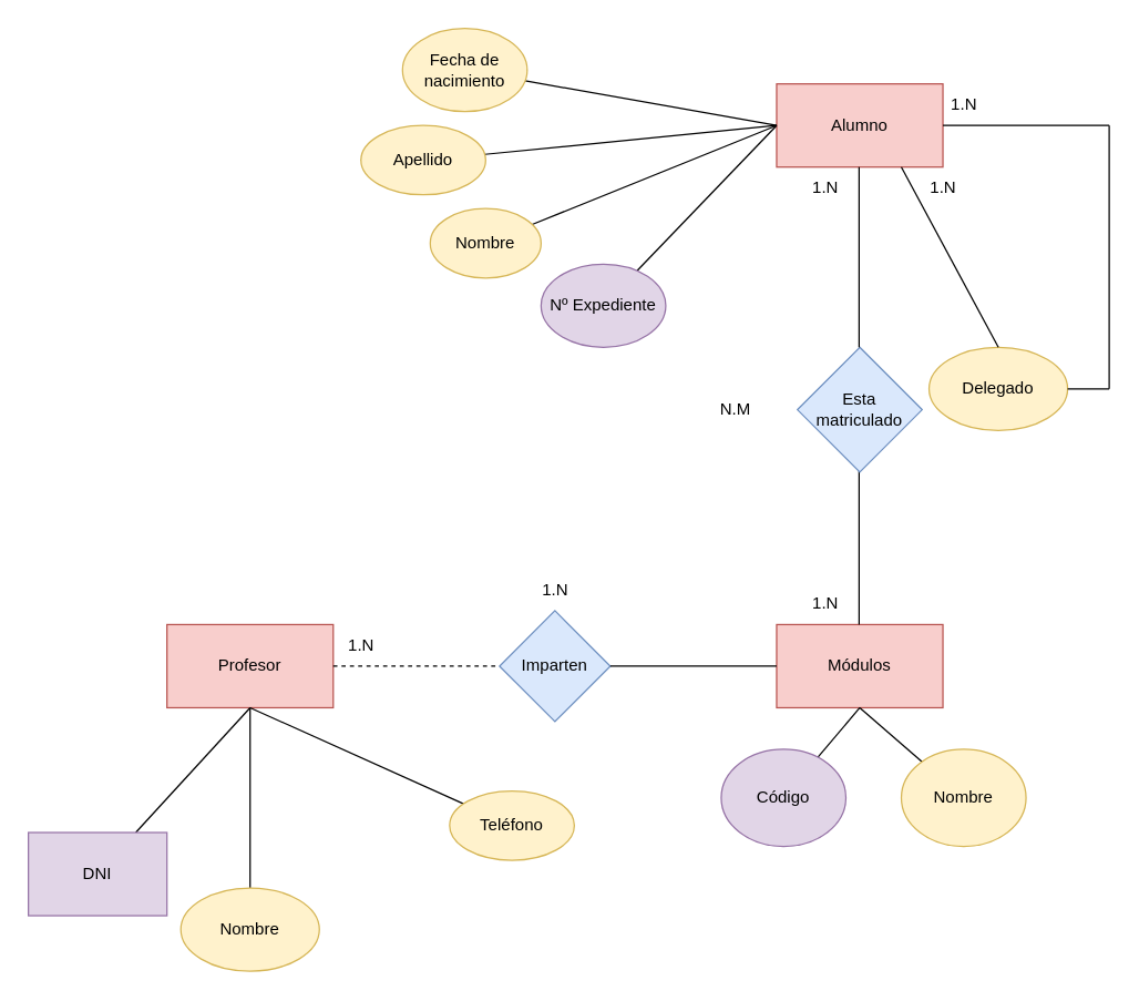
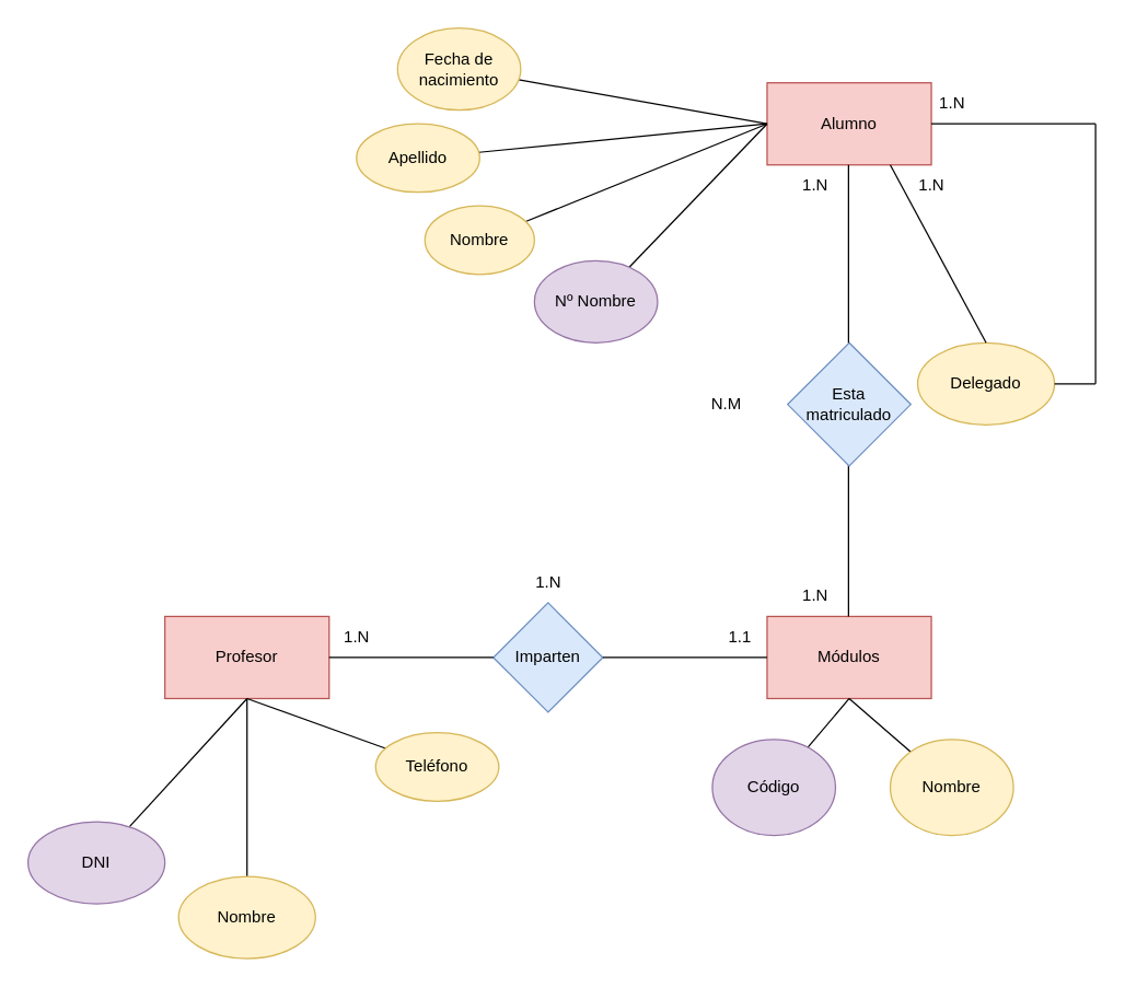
  <mxCell id="0" />
  <mxCell id="1" parent="0" />
  <mxCell id="2" value="Profesor" style="rounded=0;whiteSpace=wrap;html=1;fillColor=#f8cecc;strokeColor=#b85450;" vertex="1" parent="1"><mxGeometry x="120" y="450" width="120" height="60" as="geometry" /></mxCell>
  <mxCell id="3" value="Imparten" style="rhombus;whiteSpace=wrap;html=1;fillColor=#dae8fc;strokeColor=#6c8ebf;" vertex="1" parent="1"><mxGeometry x="360" y="440" width="80" height="80" as="geometry" /></mxCell>
  <mxCell id="4" value="Módulos" style="rounded=0;whiteSpace=wrap;html=1;fillColor=#f8cecc;strokeColor=#b85450;" vertex="1" parent="1"><mxGeometry x="560" y="450" width="120" height="60" as="geometry" /></mxCell>
- <mxCell id="5" value="" style="endArrow=none;html=1;rounded=0;exitX=1;exitY=0.5;exitDx=0;exitDy=0;entryX=0;entryY=0.5;entryDx=0;entryDy=0;dashed=1;" edge="1" parent="1" source="2" target="3"><mxGeometry width="50" height="50" relative="1" as="geometry"><mxPoint x="280" y="360" as="sourcePoint" /><mxPoint x="330" y="310" as="targetPoint" /></mxGeometry></mxCell>
+ <mxCell id="5" value="" style="endArrow=none;html=1;rounded=0;exitX=1;exitY=0.5;exitDx=0;exitDy=0;entryX=0;entryY=0.5;entryDx=0;entryDy=0;" edge="1" parent="1" source="2" target="3"><mxGeometry width="50" height="50" relative="1" as="geometry"><mxPoint x="280" y="360" as="sourcePoint" /><mxPoint x="330" y="310" as="targetPoint" /></mxGeometry></mxCell>
  <mxCell id="6" value="" style="endArrow=none;html=1;rounded=0;exitX=1;exitY=0.5;exitDx=0;exitDy=0;entryX=0;entryY=0.5;entryDx=0;entryDy=0;" edge="1" parent="1" source="3" target="4"><mxGeometry width="50" height="50" relative="1" as="geometry"><mxPoint x="480" y="370" as="sourcePoint" /><mxPoint x="530" y="320" as="targetPoint" /></mxGeometry></mxCell>
  <mxCell id="7" value="Alumno" style="rounded=0;whiteSpace=wrap;html=1;fillColor=#f8cecc;strokeColor=#b85450;" vertex="1" parent="1"><mxGeometry x="560" y="60" width="120" height="60" as="geometry" /></mxCell>
  <mxCell id="8" value="" style="endArrow=none;html=1;rounded=0;" edge="1" parent="1"><mxGeometry width="50" height="50" relative="1" as="geometry"><mxPoint x="619.5" y="450" as="sourcePoint" /><mxPoint x="619.5" y="320" as="targetPoint" /></mxGeometry></mxCell>
  <mxCell id="9" value="Esta matriculado" style="rhombus;whiteSpace=wrap;html=1;fillColor=#dae8fc;strokeColor=#6c8ebf;" vertex="1" parent="1"><mxGeometry x="575" y="250" width="90" height="90" as="geometry" /></mxCell>
  <mxCell id="10" value="" style="endArrow=none;html=1;rounded=0;" edge="1" parent="1"><mxGeometry width="50" height="50" relative="1" as="geometry"><mxPoint x="619.5" y="250" as="sourcePoint" /><mxPoint x="619.5" y="120" as="targetPoint" /></mxGeometry></mxCell>
  <mxCell id="11" value="" style="endArrow=none;html=1;rounded=0;" edge="1" parent="1" source="15"><mxGeometry width="50" height="50" relative="1" as="geometry"><mxPoint x="360" y="130" as="sourcePoint" /><mxPoint x="560" y="90" as="targetPoint" /></mxGeometry></mxCell>
  <mxCell id="12" value="" style="endArrow=none;html=1;rounded=0;" edge="1" parent="1" source="20"><mxGeometry width="50" height="50" relative="1" as="geometry"><mxPoint x="360" y="50" as="sourcePoint" /><mxPoint x="560" y="90" as="targetPoint" /></mxGeometry></mxCell>
  <mxCell id="13" value="" style="endArrow=none;html=1;rounded=0;entryX=0;entryY=0.5;entryDx=0;entryDy=0;" edge="1" parent="1" source="18" target="7"><mxGeometry width="50" height="50" relative="1" as="geometry"><mxPoint x="320" y="110" as="sourcePoint" /><mxPoint x="320" y="100" as="targetPoint" /></mxGeometry></mxCell>
  <mxCell id="14" value="" style="endArrow=none;html=1;rounded=0;" edge="1" parent="1" source="16"><mxGeometry width="50" height="50" relative="1" as="geometry"><mxPoint x="160" y="110" as="sourcePoint" /><mxPoint x="560" y="90" as="targetPoint" /></mxGeometry></mxCell>
- <mxCell id="15" value="Nº Expediente" style="ellipse;whiteSpace=wrap;html=1;fillColor=#e1d5e7;strokeColor=#9673a6;" vertex="1" parent="1"><mxGeometry x="390" y="190" width="90" height="60" as="geometry" /></mxCell>
+ <mxCell id="15" value="Nº Nombre" style="ellipse;whiteSpace=wrap;html=1;fillColor=#e1d5e7;strokeColor=#9673a6;" vertex="1" parent="1"><mxGeometry x="390" y="190" width="90" height="60" as="geometry" /></mxCell>
  <mxCell id="16" value="Nombre" style="ellipse;whiteSpace=wrap;html=1;fillColor=#fff2cc;strokeColor=#d6b656;" vertex="1" parent="1"><mxGeometry x="310" y="150" width="80" height="50" as="geometry" /></mxCell>
  <mxCell id="17" value="" style="endArrow=none;html=1;rounded=0;entryX=0;entryY=0.5;entryDx=0;entryDy=0;" edge="1" parent="1" target="18"><mxGeometry width="50" height="50" relative="1" as="geometry"><mxPoint x="320" y="110" as="sourcePoint" /><mxPoint x="560" y="90" as="targetPoint" /></mxGeometry></mxCell>
  <mxCell id="18" value="Apellido" style="ellipse;whiteSpace=wrap;html=1;fillColor=#fff2cc;strokeColor=#d6b656;" vertex="1" parent="1"><mxGeometry x="260" y="90" width="90" height="50" as="geometry" /></mxCell>
  <mxCell id="19" value="" style="endArrow=none;html=1;rounded=0;" edge="1" parent="1" target="20"><mxGeometry width="50" height="50" relative="1" as="geometry"><mxPoint x="360" y="50" as="sourcePoint" /><mxPoint x="560" y="90" as="targetPoint" /></mxGeometry></mxCell>
  <mxCell id="20" value="Fecha de nacimiento" style="ellipse;whiteSpace=wrap;html=1;fillColor=#fff2cc;strokeColor=#d6b656;" vertex="1" parent="1"><mxGeometry x="290" y="20" width="90" height="60" as="geometry" /></mxCell>
  <mxCell id="21" value="" style="endArrow=none;html=1;rounded=0;" edge="1" parent="1" source="24"><mxGeometry width="50" height="50" relative="1" as="geometry"><mxPoint x="40" y="610" as="sourcePoint" /><mxPoint x="180" y="510" as="targetPoint" /></mxGeometry></mxCell>
  <mxCell id="22" value="" style="endArrow=none;html=1;rounded=0;" edge="1" parent="1" source="26"><mxGeometry width="50" height="50" relative="1" as="geometry"><mxPoint x="130" y="650" as="sourcePoint" /><mxPoint x="180" y="510" as="targetPoint" /></mxGeometry></mxCell>
  <mxCell id="23" value="" style="endArrow=none;html=1;rounded=0;" edge="1" parent="1" source="25"><mxGeometry width="50" height="50" relative="1" as="geometry"><mxPoint x="320" y="610" as="sourcePoint" /><mxPoint x="180" y="510" as="targetPoint" /></mxGeometry></mxCell>
- <mxCell id="24" value="DNI" style="whiteSpace=wrap;html=1;fillColor=#e1d5e7;strokeColor=#9673a6;rounded=0;" vertex="1" parent="1"><mxGeometry x="20" y="600" width="100" height="60" as="geometry" /></mxCell>
- <mxCell id="25" value="Teléfono" style="ellipse;whiteSpace=wrap;html=1;fillColor=#fff2cc;strokeColor=#d6b656;" vertex="1" parent="1"><mxGeometry x="324" y="570" width="90" height="50" as="geometry" /></mxCell>
+ <mxCell id="24" value="DNI" style="ellipse;whiteSpace=wrap;html=1;fillColor=#e1d5e7;strokeColor=#9673a6;" vertex="1" parent="1"><mxGeometry x="20" y="600" width="100" height="60" as="geometry" /></mxCell>
+ <mxCell id="25" value="Teléfono" style="ellipse;whiteSpace=wrap;html=1;fillColor=#fff2cc;strokeColor=#d6b656;" vertex="1" parent="1"><mxGeometry x="274" y="535" width="90" height="50" as="geometry" /></mxCell>
  <mxCell id="26" value="Nombre" style="ellipse;whiteSpace=wrap;html=1;fillColor=#fff2cc;strokeColor=#d6b656;" vertex="1" parent="1"><mxGeometry x="130" y="640" width="100" height="60" as="geometry" /></mxCell>
  <mxCell id="27" value="" style="endArrow=none;html=1;rounded=0;" edge="1" parent="1" source="28"><mxGeometry width="50" height="50" relative="1" as="geometry"><mxPoint x="665" y="294.5" as="sourcePoint" /><mxPoint x="720" y="295" as="targetPoint" /></mxGeometry></mxCell>
  <mxCell id="28" value="Delegado" style="ellipse;whiteSpace=wrap;html=1;fillColor=#fff2cc;strokeColor=#d6b656;" vertex="1" parent="1"><mxGeometry x="670" y="250" width="100" height="60" as="geometry" /></mxCell>
  <mxCell id="29" value="1.N" style="text;html=1;align=center;verticalAlign=middle;resizable=0;points=[];autosize=1;strokeColor=none;fillColor=none;" vertex="1" parent="1"><mxGeometry x="575" y="420" width="40" height="30" as="geometry" /></mxCell>
  <mxCell id="30" value="1.N" style="text;html=1;align=center;verticalAlign=middle;resizable=0;points=[];autosize=1;strokeColor=none;fillColor=none;" vertex="1" parent="1"><mxGeometry x="380" y="410" width="40" height="30" as="geometry" /></mxCell>
  <mxCell id="31" value="1.N" style="text;html=1;align=center;verticalAlign=middle;resizable=0;points=[];autosize=1;strokeColor=none;fillColor=none;" vertex="1" parent="1"><mxGeometry x="575" y="120" width="40" height="30" as="geometry" /></mxCell>
+ <mxCell id="32" value="1.1" style="text;html=1;align=center;verticalAlign=middle;resizable=0;points=[];autosize=1;strokeColor=none;fillColor=none;" vertex="1" parent="1"><mxGeometry x="520" y="450" width="40" height="30" as="geometry" /></mxCell>
  <mxCell id="33" value="1.N" style="text;html=1;align=center;verticalAlign=middle;resizable=0;points=[];autosize=1;strokeColor=none;fillColor=none;" vertex="1" parent="1"><mxGeometry x="240" y="450" width="40" height="30" as="geometry" /></mxCell>
  <mxCell id="34" value="&lt;div&gt;N.M&lt;/div&gt;" style="text;html=1;align=center;verticalAlign=middle;resizable=0;points=[];autosize=1;strokeColor=none;fillColor=none;" vertex="1" parent="1"><mxGeometry x="505" y="280" width="50" height="30" as="geometry" /></mxCell>
  <mxCell id="35" value="" style="endArrow=none;html=1;rounded=0;" edge="1" parent="1" source="40"><mxGeometry width="50" height="50" relative="1" as="geometry"><mxPoint x="560" y="570" as="sourcePoint" /><mxPoint x="620" y="510" as="targetPoint" /></mxGeometry></mxCell>
  <mxCell id="36" value="" style="endArrow=none;html=1;rounded=0;" edge="1" parent="1" source="38"><mxGeometry width="50" height="50" relative="1" as="geometry"><mxPoint x="680" y="570" as="sourcePoint" /><mxPoint x="620" y="510" as="targetPoint" /></mxGeometry></mxCell>
  <mxCell id="37" value="" style="endArrow=none;html=1;rounded=0;" edge="1" parent="1" target="38"><mxGeometry width="50" height="50" relative="1" as="geometry"><mxPoint x="680" y="570" as="sourcePoint" /><mxPoint x="620" y="510" as="targetPoint" /></mxGeometry></mxCell>
  <mxCell id="38" value="Nombre" style="ellipse;whiteSpace=wrap;html=1;fillColor=#fff2cc;strokeColor=#d6b656;" vertex="1" parent="1"><mxGeometry x="650" y="540" width="90" height="70" as="geometry" /></mxCell>
  <mxCell id="39" value="" style="endArrow=none;html=1;rounded=0;" edge="1" parent="1" target="40"><mxGeometry width="50" height="50" relative="1" as="geometry"><mxPoint x="560" y="570" as="sourcePoint" /><mxPoint x="620" y="510" as="targetPoint" /></mxGeometry></mxCell>
  <mxCell id="40" value="Código" style="ellipse;whiteSpace=wrap;html=1;fillColor=#e1d5e7;strokeColor=#9673a6;" vertex="1" parent="1"><mxGeometry x="520" y="540" width="90" height="70" as="geometry" /></mxCell>
  <mxCell id="41" value="" style="endArrow=none;html=1;rounded=0;" edge="1" parent="1"><mxGeometry width="50" height="50" relative="1" as="geometry"><mxPoint x="770" y="280" as="sourcePoint" /><mxPoint x="800" y="280" as="targetPoint" /></mxGeometry></mxCell>
  <mxCell id="42" value="" style="endArrow=none;html=1;rounded=0;" edge="1" parent="1"><mxGeometry width="50" height="50" relative="1" as="geometry"><mxPoint x="800" y="280" as="sourcePoint" /><mxPoint x="800" y="90" as="targetPoint" /></mxGeometry></mxCell>
  <mxCell id="43" value="" style="endArrow=none;html=1;rounded=0;exitX=1;exitY=0.5;exitDx=0;exitDy=0;" edge="1" parent="1" source="7"><mxGeometry width="50" height="50" relative="1" as="geometry"><mxPoint x="750" y="140" as="sourcePoint" /><mxPoint x="800" y="90" as="targetPoint" /></mxGeometry></mxCell>
  <mxCell id="44" value="" style="endArrow=none;html=1;rounded=0;entryX=0.75;entryY=1;entryDx=0;entryDy=0;" edge="1" parent="1" target="7"><mxGeometry width="50" height="50" relative="1" as="geometry"><mxPoint x="720" y="250" as="sourcePoint" /><mxPoint x="770" y="200" as="targetPoint" /></mxGeometry></mxCell>
  <mxCell id="45" value="1.N" style="text;html=1;align=center;verticalAlign=middle;resizable=0;points=[];autosize=1;strokeColor=none;fillColor=none;" vertex="1" parent="1"><mxGeometry x="660" y="120" width="40" height="30" as="geometry" /></mxCell>
  <mxCell id="46" value="1.N" style="text;html=1;align=center;verticalAlign=middle;resizable=0;points=[];autosize=1;strokeColor=none;fillColor=none;" vertex="1" parent="1"><mxGeometry x="675" y="60" width="40" height="30" as="geometry" /></mxCell>
